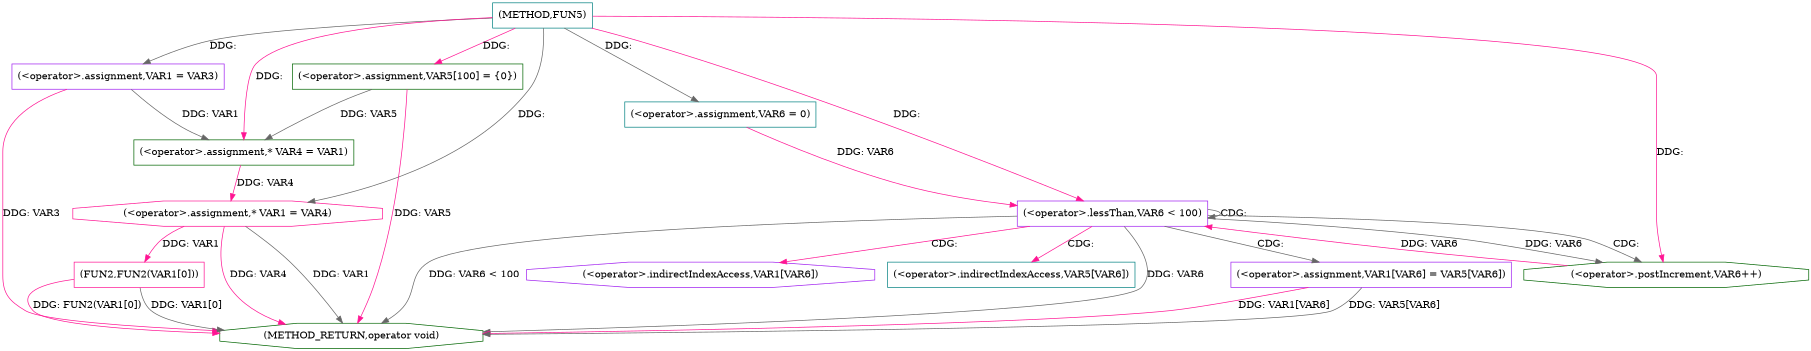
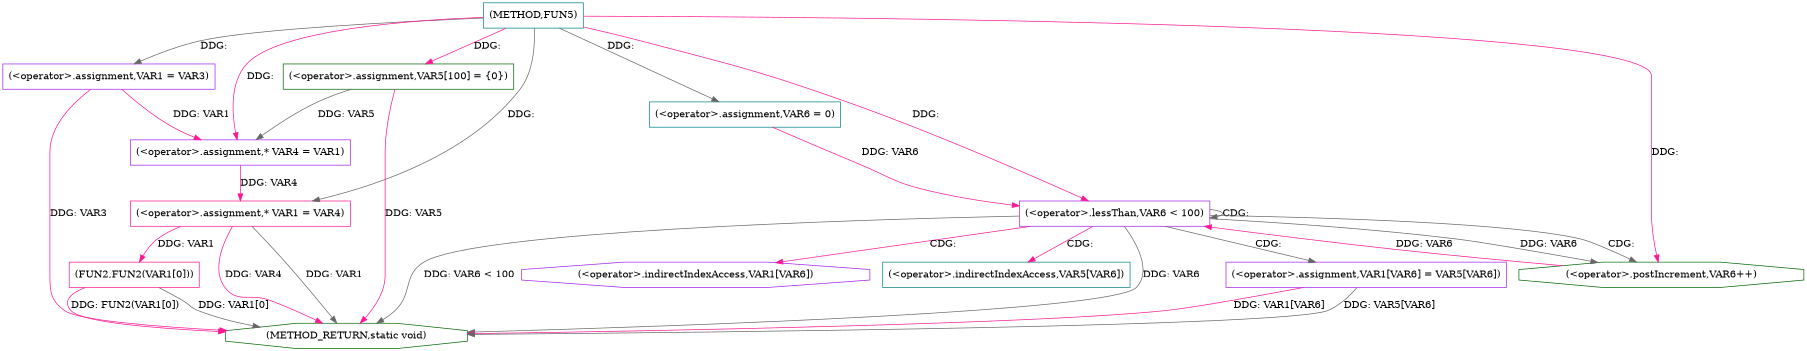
  digraph {
    node [color=purple shape=box]
    edge [color=deeppink]
    n1 [color=teal label="(METHOD,FUN5)"]
    n2 [label="(<operator>.assignment,VAR1 = VAR3)"]
-   n3 [color=darkgreen label="(<operator>.assignment,* VAR4 = VAR1)"]
-   n4 [color=deeppink label="(<operator>.assignment,* VAR1 = VAR4)" shape=octagon]
+   n3 [label="(<operator>.assignment,* VAR4 = VAR1)"]
+   n4 [color=deeppink label="(<operator>.assignment,* VAR1 = VAR4)"]
    n5 [color=darkgreen label="(<operator>.assignment,VAR5[100] = {0})"]
    n6 [color=teal label="(<operator>.assignment,VAR6 = 0)"]
    n7 [label="(<operator>.lessThan,VAR6 < 100)"]
    n8 [color=darkgreen label="(<operator>.postIncrement,VAR6++)" shape=octagon]
-   n9 [color=darkgreen label="(METHOD_RETURN,operator void)" shape=octagon]
+   n9 [color=darkgreen label="(METHOD_RETURN,static void)" shape=octagon]
    n10 [color=deeppink label="(FUN2,FUN2(VAR1[0]))"]
    n11 [label="(<operator>.assignment,VAR1[VAR6] = VAR5[VAR6])"]
    n12 [label="(<operator>.indirectIndexAccess,VAR1[VAR6])" shape=octagon]
    n13 [color=teal label="(<operator>.indirectIndexAccess,VAR5[VAR6])"]
    n1 -> n2 [color=gray40 label="DDG: "]
    n1 -> n3 [label="DDG: "]
    n1 -> n4 [color=gray40 label="DDG: "]
    n1 -> n5 [label="DDG: "]
    n1 -> n6 [color=gray40 label="DDG: "]
    n1 -> n7 [label="DDG: "]
    n1 -> n8 [label="DDG: "]
-   n2 -> n3 [color=gray40 label="DDG: VAR1"]
+   n2 -> n3 [label="DDG: VAR1"]
    n2 -> n9 [label="DDG: VAR3"]
    n3 -> n4 [label="DDG: VAR4"]
    n4 -> n9 [color=gray40 label="DDG: VAR1"]
    n4 -> n9 [label="DDG: VAR4"]
    n4 -> n10 [label="DDG: VAR1"]
    n5 -> n3 [color=gray40 label="DDG: VAR5"]
    n5 -> n9 [label="DDG: VAR5"]
    n6 -> n7 [label="DDG: VAR6"]
    n7 -> n7 [color=gray40 label="CDG: "]
    n7 -> n8 [color=gray40 label="DDG: VAR6"]
    n7 -> n8 [color=gray40 label="CDG: "]
    n7 -> n9 [color=gray40 label="DDG: VAR6 < 100"]
    n7 -> n9 [color=gray40 label="DDG: VAR6"]
    n7 -> n11 [color=gray40 label="CDG: "]
    n7 -> n12 [label="CDG: "]
    n7 -> n13 [label="CDG: "]
    n8 -> n7 [label="DDG: VAR6"]
    n10 -> n9 [color=gray40 label="DDG: VAR1[0]"]
    n10 -> n9 [label="DDG: FUN2(VAR1[0])"]
    n11 -> n9 [label="DDG: VAR1[VAR6]"]
    n11 -> n9 [color=gray40 label="DDG: VAR5[VAR6]"]
  }
